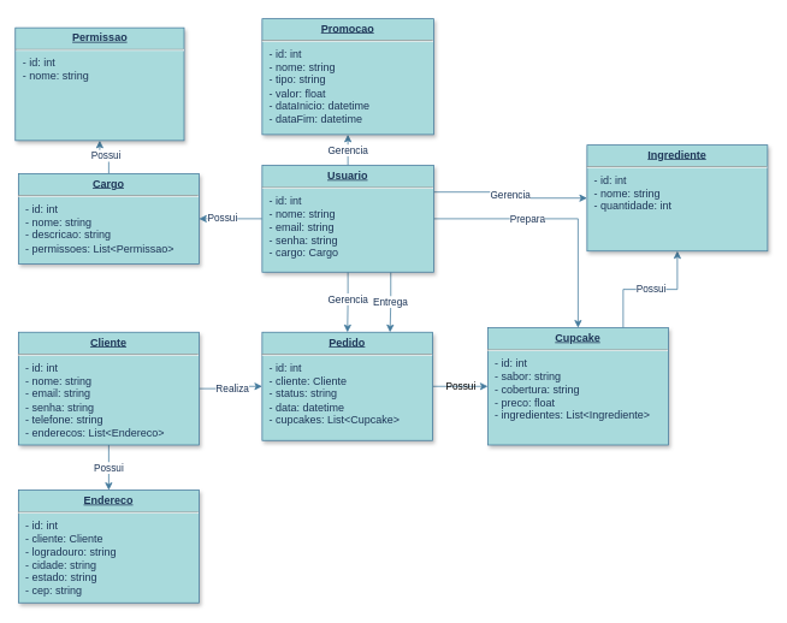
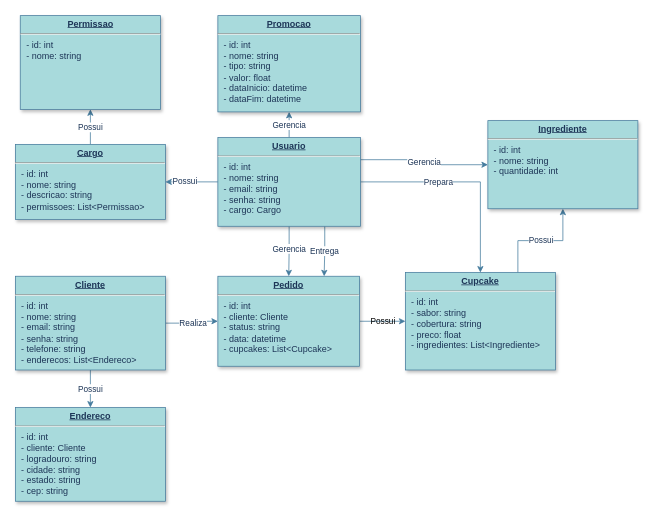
  <mxCell id="0" />
  <mxCell id="1" parent="0" />
  <mxCell id="2" value="Possui" style="edgeStyle=orthogonalEdgeStyle;rounded=0;orthogonalLoop=1;jettySize=auto;html=1;strokeColor=#457B9D;fontColor=#1D3557;fillColor=#A8DADC;" edge="1" parent="1" source="3" target="23"><mxGeometry relative="1" as="geometry" /></mxCell>
  <mxCell id="3" value="&lt;p style=&quot;margin: 0px; margin-top: 4px; text-align: center; text-decoration: underline;&quot;&gt;&lt;strong&gt;Cargo&lt;/strong&gt;&lt;/p&gt;&lt;hr&gt;&lt;p style=&quot;margin: 0px; margin-left: 8px;&quot;&gt;- id: int&lt;br&gt;&lt;/p&gt;&lt;p style=&quot;margin: 0px; margin-left: 8px;&quot;&gt;- nome: string&lt;br&gt;&lt;/p&gt;&lt;p style=&quot;margin: 0px; margin-left: 8px;&quot;&gt;- descricao: string&lt;br&gt;&lt;/p&gt;&lt;p style=&quot;margin: 0px; margin-left: 8px;&quot;&gt;- permissoes: List&amp;lt;Permissao&amp;gt;&lt;/p&gt;" style="verticalAlign=top;align=left;overflow=fill;fontSize=12;fontFamily=Helvetica;html=1;strokeColor=#457B9D;shadow=1;fillColor=#A8DADC;fontColor=#1D3557;rounded=0;labelBackgroundColor=none;" parent="1" vertex="1"><mxGeometry x="20" y="191.68" width="200" height="100" as="geometry" /></mxCell>
  <mxCell id="4" value="Possui" style="edgeStyle=orthogonalEdgeStyle;rounded=0;orthogonalLoop=1;jettySize=auto;html=1;strokeColor=#457B9D;fontColor=#1D3557;fillColor=#A8DADC;" edge="1" parent="1" source="7" target="22"><mxGeometry relative="1" as="geometry" /></mxCell>
  <mxCell id="5" value="" style="edgeStyle=orthogonalEdgeStyle;rounded=0;orthogonalLoop=1;jettySize=auto;html=1;strokeColor=#457B9D;fontColor=#1D3557;fillColor=#A8DADC;" edge="1" parent="1" source="7" target="9"><mxGeometry relative="1" as="geometry" /></mxCell>
  <mxCell id="6" value="Realiza" style="edgeLabel;html=1;align=center;verticalAlign=middle;resizable=0;points=[];strokeColor=#457B9D;fontColor=#1D3557;fillColor=#A8DADC;" vertex="1" connectable="0" parent="5"><mxGeometry x="0.084" y="-2" relative="1" as="geometry"><mxPoint as="offset" /></mxGeometry></mxCell>
  <mxCell id="7" value="&lt;p style=&quot;margin: 0px; margin-top: 4px; text-align: center; text-decoration: underline;&quot;&gt;&lt;strong&gt;Cliente&lt;br&gt;&lt;/strong&gt;&lt;/p&gt;&lt;hr&gt;&lt;p style=&quot;margin: 0px; margin-left: 8px;&quot;&gt;- id: int&lt;br&gt;&lt;/p&gt;&lt;p style=&quot;margin: 0px; margin-left: 8px;&quot;&gt;- nome: string&lt;br&gt;&lt;/p&gt;&lt;p style=&quot;margin: 0px; margin-left: 8px;&quot;&gt;- email: string&lt;br&gt;&lt;/p&gt;&lt;p style=&quot;margin: 0px; margin-left: 8px;&quot;&gt;- senha: string&lt;/p&gt;&lt;p style=&quot;margin: 0px; margin-left: 8px;&quot;&gt;- telefone: string&lt;br&gt;&lt;/p&gt;&lt;p style=&quot;margin: 0px; margin-left: 8px;&quot;&gt;- enderecos: List&amp;lt;Endereco&amp;gt;&lt;/p&gt;" style="verticalAlign=top;align=left;overflow=fill;fontSize=12;fontFamily=Helvetica;html=1;strokeColor=#457B9D;shadow=1;fillColor=#A8DADC;fontColor=#1D3557;rounded=0;labelBackgroundColor=none;" parent="1" vertex="1"><mxGeometry x="20" y="367.5" width="200" height="125" as="geometry" /></mxCell>
  <mxCell id="8" value="Possui" style="edgeStyle=orthogonalEdgeStyle;rounded=0;orthogonalLoop=1;jettySize=auto;html=1;labelBackgroundColor=none;strokeColor=#457B9D;fontColor=default;" edge="1" parent="1" source="9" target="21"><mxGeometry relative="1" as="geometry" /></mxCell>
  <mxCell id="9" value="&lt;p style=&quot;margin: 0px; margin-top: 4px; text-align: center; text-decoration: underline;&quot;&gt;&lt;strong&gt;Pedido&lt;/strong&gt;&lt;/p&gt;&lt;hr&gt;&lt;p style=&quot;margin: 0px; margin-left: 8px;&quot;&gt;- id: int&lt;br&gt;&lt;/p&gt;&lt;p style=&quot;margin: 0px; margin-left: 8px;&quot;&gt;- cliente: Cliente&lt;br&gt;&lt;/p&gt;&lt;p style=&quot;margin: 0px; margin-left: 8px;&quot;&gt;- status: string&lt;br&gt;&lt;/p&gt;&lt;p style=&quot;margin: 0px; margin-left: 8px;&quot;&gt;- data: datetime&lt;/p&gt;&lt;p style=&quot;margin: 0px; margin-left: 8px;&quot;&gt;- cupcakes: List&amp;lt;Cupcake&amp;gt;&lt;/p&gt;" style="verticalAlign=top;align=left;overflow=fill;fontSize=12;fontFamily=Helvetica;html=1;strokeColor=#457B9D;shadow=1;fillColor=#A8DADC;fontColor=#1D3557;rounded=0;labelBackgroundColor=none;" parent="1" vertex="1"><mxGeometry x="290" y="367.5" width="188.92" height="120" as="geometry" /></mxCell>
  <mxCell id="10" value="" style="edgeStyle=orthogonalEdgeStyle;rounded=0;orthogonalLoop=1;jettySize=auto;html=1;strokeColor=#457B9D;fontColor=#1D3557;fillColor=#A8DADC;" edge="1" parent="1" source="19" target="9"><mxGeometry relative="1" as="geometry" /></mxCell>
  <mxCell id="11" value="Gerencia" style="edgeLabel;html=1;align=center;verticalAlign=middle;resizable=0;points=[];strokeColor=#457B9D;fontColor=#1D3557;fillColor=#A8DADC;" vertex="1" connectable="0" parent="10"><mxGeometry x="-0.113" y="-1" relative="1" as="geometry"><mxPoint as="offset" /></mxGeometry></mxCell>
  <mxCell id="12" style="edgeStyle=orthogonalEdgeStyle;rounded=0;orthogonalLoop=1;jettySize=auto;html=1;strokeColor=#457B9D;fontColor=#1D3557;fillColor=#A8DADC;" edge="1" parent="1" source="19" target="21"><mxGeometry relative="1" as="geometry" /></mxCell>
  <mxCell id="13" value="Prepara" style="edgeLabel;html=1;align=center;verticalAlign=middle;resizable=0;points=[];strokeColor=#457B9D;fontColor=#1D3557;fillColor=#A8DADC;" vertex="1" connectable="0" parent="12"><mxGeometry x="-0.267" relative="1" as="geometry"><mxPoint as="offset" /></mxGeometry></mxCell>
  <mxCell id="14" value="" style="edgeStyle=orthogonalEdgeStyle;rounded=0;orthogonalLoop=1;jettySize=auto;html=1;strokeColor=#457B9D;fontColor=#1D3557;fillColor=#A8DADC;" edge="1" parent="1" source="19" target="3"><mxGeometry relative="1" as="geometry" /></mxCell>
  <mxCell id="15" value="Possui" style="edgeLabel;html=1;align=center;verticalAlign=middle;resizable=0;points=[];strokeColor=#457B9D;fontColor=#1D3557;fillColor=#A8DADC;" vertex="1" connectable="0" parent="14"><mxGeometry x="0.293" y="-1" relative="1" as="geometry"><mxPoint as="offset" /></mxGeometry></mxCell>
  <mxCell id="16" value="Entrega" style="edgeStyle=orthogonalEdgeStyle;rounded=0;orthogonalLoop=1;jettySize=auto;html=1;exitX=0.75;exitY=1;exitDx=0;exitDy=0;entryX=0.75;entryY=0;entryDx=0;entryDy=0;strokeColor=#457B9D;fontColor=#1D3557;fillColor=#A8DADC;" edge="1" parent="1" source="19" target="9"><mxGeometry relative="1" as="geometry" /></mxCell>
  <mxCell id="17" value="Gerencia" style="edgeStyle=orthogonalEdgeStyle;rounded=0;orthogonalLoop=1;jettySize=auto;html=1;strokeColor=#457B9D;fontColor=#1D3557;fillColor=#A8DADC;" edge="1" parent="1" source="19" target="24"><mxGeometry relative="1" as="geometry" /></mxCell>
  <mxCell id="18" value="Gerencia" style="edgeStyle=orthogonalEdgeStyle;rounded=0;orthogonalLoop=1;jettySize=auto;html=1;exitX=1;exitY=0.25;exitDx=0;exitDy=0;strokeColor=#457B9D;fontColor=#1D3557;fillColor=#A8DADC;" edge="1" parent="1" source="19" target="25"><mxGeometry relative="1" as="geometry" /></mxCell>
  <mxCell id="19" value="&lt;p style=&quot;margin: 0px; margin-top: 4px; text-align: center; text-decoration: underline;&quot;&gt;&lt;strong&gt;Usuario&lt;/strong&gt;&lt;/p&gt;&lt;hr&gt;&lt;p style=&quot;margin: 0px; margin-left: 8px;&quot;&gt;- id: int&lt;br&gt;&lt;/p&gt;&lt;p style=&quot;margin: 0px; margin-left: 8px;&quot;&gt;- nome: string&lt;br&gt;&lt;/p&gt;&lt;p style=&quot;margin: 0px; margin-left: 8px;&quot;&gt;- email: string&lt;br&gt;&lt;/p&gt;&lt;p style=&quot;margin: 0px; margin-left: 8px;&quot;&gt;- senha: string&lt;/p&gt;&lt;p style=&quot;margin: 0px; margin-left: 8px;&quot;&gt;- cargo: Cargo&lt;/p&gt;" style="verticalAlign=top;align=left;overflow=fill;fontSize=12;fontFamily=Helvetica;html=1;strokeColor=#457B9D;shadow=1;fillColor=#A8DADC;fontColor=#1D3557;rounded=0;labelBackgroundColor=none;" parent="1" vertex="1"><mxGeometry x="290" y="182.5" width="190" height="118.36" as="geometry" /></mxCell>
  <mxCell id="20" value="Possui" style="edgeStyle=orthogonalEdgeStyle;rounded=0;orthogonalLoop=1;jettySize=auto;html=1;exitX=0.75;exitY=0;exitDx=0;exitDy=0;strokeColor=#457B9D;fontColor=#1D3557;fillColor=#A8DADC;" edge="1" parent="1" source="21" target="25"><mxGeometry relative="1" as="geometry" /></mxCell>
  <mxCell id="21" value="&lt;p style=&quot;margin: 0px; margin-top: 4px; text-align: center; text-decoration: underline;&quot;&gt;&lt;strong&gt;Cupcake&lt;/strong&gt;&lt;/p&gt;&lt;hr&gt;&lt;p style=&quot;margin: 0px; margin-left: 8px;&quot;&gt;- id: int&lt;br&gt;&lt;/p&gt;&lt;p style=&quot;margin: 0px; margin-left: 8px;&quot;&gt;- sabor: string&lt;br&gt;&lt;/p&gt;&lt;p style=&quot;margin: 0px; margin-left: 8px;&quot;&gt;- cobertura: string&lt;br&gt;&lt;/p&gt;&lt;p style=&quot;margin: 0px; margin-left: 8px;&quot;&gt;- preco: float&lt;br&gt;&lt;/p&gt;&lt;p style=&quot;margin: 0px; margin-left: 8px;&quot;&gt;- ingredientes: List&amp;lt;Ingrediente&amp;gt;&lt;br&gt;&lt;/p&gt;" style="verticalAlign=top;align=left;overflow=fill;fontSize=12;fontFamily=Helvetica;html=1;strokeColor=#457B9D;shadow=1;fillColor=#A8DADC;fontColor=#1D3557;rounded=0;labelBackgroundColor=none;" parent="1" vertex="1"><mxGeometry x="540" y="362.5" width="200" height="130" as="geometry" /></mxCell>
  <mxCell id="22" value="&lt;p style=&quot;margin: 0px; margin-top: 4px; text-align: center; text-decoration: underline;&quot;&gt;&lt;strong&gt;Endereco&lt;br&gt;&lt;/strong&gt;&lt;/p&gt;&lt;hr&gt;&lt;p style=&quot;margin: 0px; margin-left: 8px;&quot;&gt;- id: int&lt;br&gt;&lt;/p&gt;&lt;p style=&quot;margin: 0px; margin-left: 8px;&quot;&gt;- cliente: Cliente&lt;br&gt;&lt;/p&gt;&lt;p style=&quot;margin: 0px; margin-left: 8px;&quot;&gt;- logradouro: string&lt;br&gt;&lt;/p&gt;&lt;p style=&quot;margin: 0px; margin-left: 8px;&quot;&gt;- cidade: string&lt;/p&gt;&lt;p style=&quot;margin: 0px; margin-left: 8px;&quot;&gt;- estado: string&lt;/p&gt;&lt;p style=&quot;margin: 0px; margin-left: 8px;&quot;&gt;- cep: string&lt;br&gt;&lt;/p&gt;" style="verticalAlign=top;align=left;overflow=fill;fontSize=12;fontFamily=Helvetica;html=1;strokeColor=#457B9D;shadow=1;fillColor=#A8DADC;fontColor=#1D3557;rounded=0;labelBackgroundColor=none;" vertex="1" parent="1"><mxGeometry x="20" y="542.5" width="200" height="125" as="geometry" /></mxCell>
- <mxCell id="23" value="&lt;p style=&quot;margin: 0px; margin-top: 4px; text-align: center; text-decoration: underline;&quot;&gt;&lt;strong&gt;Permissao&lt;br&gt;&lt;/strong&gt;&lt;/p&gt;&lt;hr&gt;&lt;p style=&quot;margin: 0px; margin-left: 8px;&quot;&gt;- id: int&lt;/p&gt;&lt;p style=&quot;margin: 0px; margin-left: 8px;&quot;&gt;- nome: string&lt;/p&gt;" style="verticalAlign=top;align=left;overflow=fill;fontSize=12;fontFamily=Helvetica;html=1;strokeColor=#457B9D;shadow=1;fillColor=#A8DADC;fontColor=#1D3557;rounded=0;labelBackgroundColor=none;" vertex="1" parent="1"><mxGeometry x="16.5" y="30" width="187" height="125" as="geometry" /></mxCell>
+ <mxCell id="23" value="&lt;p style=&quot;margin: 0px; margin-top: 4px; text-align: center; text-decoration: underline;&quot;&gt;&lt;strong&gt;Permissao&lt;br&gt;&lt;/strong&gt;&lt;/p&gt;&lt;hr&gt;&lt;p style=&quot;margin: 0px; margin-left: 8px;&quot;&gt;- id: int&lt;/p&gt;&lt;p style=&quot;margin: 0px; margin-left: 8px;&quot;&gt;- nome: string&lt;/p&gt;" style="verticalAlign=top;align=left;overflow=fill;fontSize=12;fontFamily=Helvetica;html=1;strokeColor=#457B9D;shadow=1;fillColor=#A8DADC;fontColor=#1D3557;rounded=0;labelBackgroundColor=none;" vertex="1" parent="1"><mxGeometry x="26.5" y="20" width="187" height="125" as="geometry" /></mxCell>
  <mxCell id="24" value="&lt;p style=&quot;margin: 0px; margin-top: 4px; text-align: center; text-decoration: underline;&quot;&gt;&lt;strong&gt;Promocao&lt;/strong&gt;&lt;/p&gt;&lt;hr&gt;&lt;p style=&quot;margin: 0px; margin-left: 8px;&quot;&gt;- id: int&lt;br&gt;&lt;/p&gt;&lt;p style=&quot;margin: 0px; margin-left: 8px;&quot;&gt;- nome: string&lt;br&gt;&lt;/p&gt;&lt;p style=&quot;margin: 0px; margin-left: 8px;&quot;&gt;- tipo: string&lt;br&gt;&lt;/p&gt;&lt;p style=&quot;margin: 0px; margin-left: 8px;&quot;&gt;- valor: float&lt;/p&gt;&lt;p style=&quot;margin: 0px; margin-left: 8px;&quot;&gt;- dataInicio: datetime&lt;/p&gt;&lt;p style=&quot;margin: 0px; margin-left: 8px;&quot;&gt;- dataFim: datetime&lt;br&gt;&lt;/p&gt;" style="verticalAlign=top;align=left;overflow=fill;fontSize=12;fontFamily=Helvetica;html=1;strokeColor=#457B9D;shadow=1;fillColor=#A8DADC;fontColor=#1D3557;rounded=0;labelBackgroundColor=none;" vertex="1" parent="1"><mxGeometry x="290" y="20" width="190" height="128.36" as="geometry" /></mxCell>
  <mxCell id="25" value="&lt;p style=&quot;margin: 0px; margin-top: 4px; text-align: center; text-decoration: underline;&quot;&gt;&lt;strong&gt;Ingrediente&lt;/strong&gt;&lt;/p&gt;&lt;hr&gt;&lt;p style=&quot;margin: 0px; margin-left: 8px;&quot;&gt;- id: int&lt;br&gt;&lt;/p&gt;&lt;p style=&quot;margin: 0px; margin-left: 8px;&quot;&gt;- nome: string&lt;br&gt;&lt;/p&gt;&lt;p style=&quot;margin: 0px; margin-left: 8px;&quot;&gt;- quantidade: int&lt;br&gt;&lt;/p&gt;" style="verticalAlign=top;align=left;overflow=fill;fontSize=12;fontFamily=Helvetica;html=1;strokeColor=#457B9D;shadow=1;fillColor=#A8DADC;fontColor=#1D3557;rounded=0;labelBackgroundColor=none;" vertex="1" parent="1"><mxGeometry x="650" y="160" width="200" height="117.5" as="geometry" /></mxCell>
